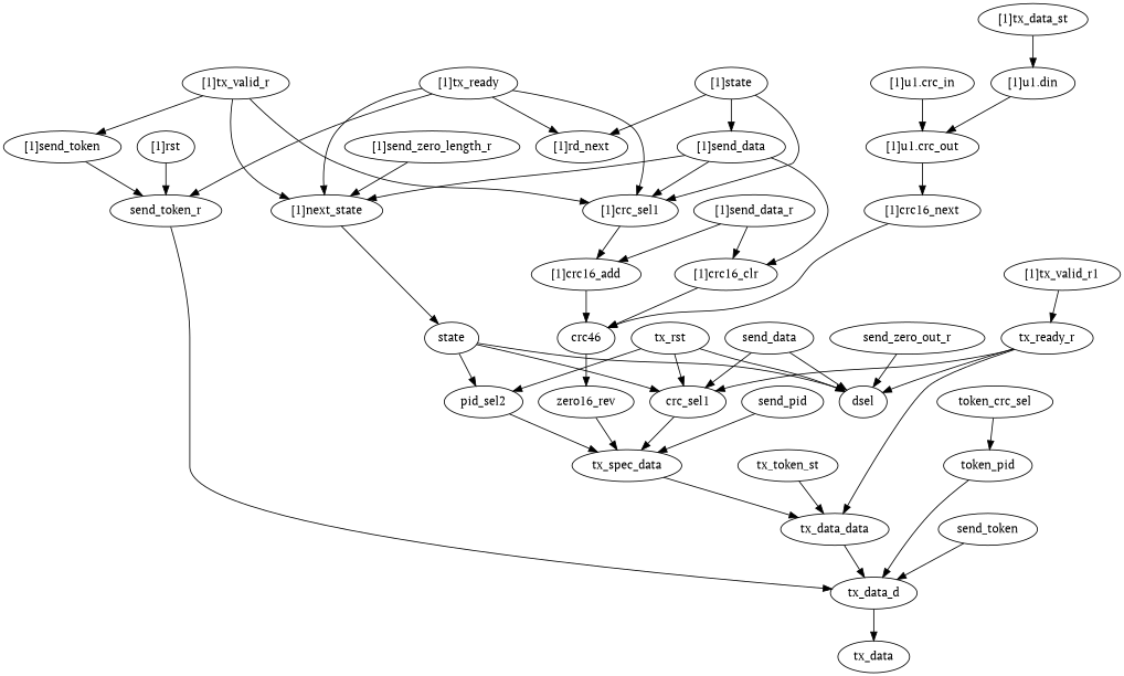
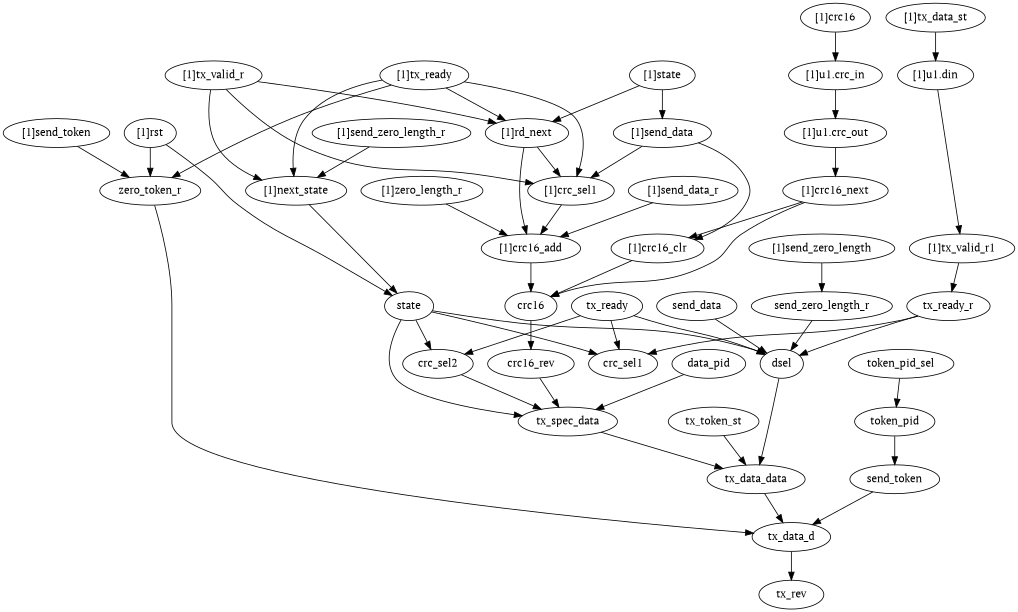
  strict digraph {
    fontname="PT Serif"
    node [complexity=4 fontname="PT Serif"]
    edge [fontname="PT Serif"]
    "[1]crc16_add" [complexity=43 importance=7.90688311657 rank=0.183881002711]
-   crc16 [complexity=42 importance=7.86094220098 rank=0.1871652905 label=crc46]
-   crc16_rev [complexity=10 importance=0.487852117541 rank=0.0487852117541 label=zero16_rev]
+   crc16 [complexity=42 importance=7.86094220098 rank=0.1871652905]
+   crc16_rev [complexity=10 importance=0.487852117541 rank=0.0487852117541]
    tx_spec_data [complexity=6 importance=0.224307246807 rank=0.0373845411345]
+   "[1]crc16" [complexity=144 importance=308.852035126 rank=2.14480579949]
    "[1]u1.crc_in" [complexity=144 importance=308.796726806 rank=2.14442171393]
    "[1]u1.crc_out" [complexity=44 importance=7.91748433633 rank=0.179942825826]
    "[1]crc16_next" [complexity=44 importance=7.88859736914 rank=0.179286303844]
-   send_token_r [importance=0.233933909394 rank=0.0584834773484]
+   send_token_r [importance=0.233933909394 rank=0.0584834773484 label=zero_token_r]
    tx_data_d [complexity=2 importance=0.107904009017 rank=0.0539520045086]
-   tx_data [complexity=0 importance=0.044774194965 rank=0.0]
+   tx_data [complexity=0 importance=0.044774194965 rank=0.0 label=tx_rev]
    "[1]tx_valid_r" [complexity=14 importance=2.14297153586 rank=0.153069395418]
    "[1]rd_next" [complexity=49 importance=7.92429935382 rank=0.161720394976]
    "[1]next_state" [complexity=11 importance=2.11719094698 rank=0.192471904271]
    "[1]crc_sel1" [complexity=49 importance=7.92612701791 rank=0.161757694243]
    state [complexity=9 importance=2.09159828021 rank=0.232399808912]
-   crc_sel2 [complexity=8 importance=0.687979757439 rank=0.0859974696799 label=pid_sel2]
+   crc_sel2 [complexity=8 importance=0.687979757439 rank=0.0859974696799]
    crc_sel1 [complexity=9 importance=1.14078013538 rank=0.126753348375]
    dsel [complexity=5 importance=0.356969548787 rank=0.0713939097575]
    "[1]rst" [complexity=10 importance=4.19640758674 rank=0.419640758674]
    tx_data_data [importance=0.166022818257 rank=0.0415057045643]
    "[1]send_token" [complexity=5 importance=0.481078845103 rank=0.0962157690207]
    "[1]send_zero_length_r" [complexity=13 importance=4.2541984989 rank=0.327246038377]
    n24 [complexity=6 importance=0.179233844573 label=tx_token_st rank=0.0298723074288]
    send_data [complexity=12 importance=1.15399116169 rank=0.0961659301411]
    "[1]send_data" [complexity=17 importance=8.48197481424 rank=0.498939694955]
    "[1]crc16_clr" [complexity=43 importance=15.7377789512 rank=0.365994859331]
    "[1]u1.din" [complexity=134 importance=245.458528242 rank=1.83178006151]
+   "[1]zero_length_r" [complexity=49 importance=7.93169475944 rank=0.161871321621]
    send_token [importance=0.22901904435 rank=0.0572547610876]
-   data_pid [complexity=8 importance=0.244123851742 rank=0.0305154814677 label=send_pid]
+   data_pid [complexity=8 importance=0.244123851742 rank=0.0305154814677]
    "[1]send_data_r" [complexity=46 importance=15.7514028262 rank=0.34242180057]
    token_pid [importance=0.127720613952 rank=0.0319301534879]
    n34 [complexity=12 importance=1.16656072426 label=tx_ready_r rank=0.0972133936879]
-   tx_ready [complexity=9 importance=0.701190783755 rank=0.0779100870839 label=tx_rst]
+   tx_ready [complexity=9 importance=0.701190783755 rank=0.0779100870839]
    "[1]tx_ready" [complexity=16 importance=6.36478386726 rank=0.397798991704]
    "[1]tx_data_st" [complexity=134 importance=245.471739268 rank=1.83187865126]
-   send_zero_length_r [complexity=7 importance=0.733755702509 rank=0.104822243216 label=send_zero_out_r]
+   "[1]send_zero_length" [complexity=9 importance=0.746966728825 rank=0.0829963032027]
+   send_zero_length_r [complexity=7 importance=0.733755702509 rank=0.104822243216]
    "[1]state" [complexity=14 importance=14.8479956368 rank=1.06057111691]
    "[1]tx_valid_r1" [complexity=14 importance=1.1916996344 rank=0.0851214024575]
-   token_pid_sel [complexity=5 importance=0.524093482122 rank=0.104818696424 label=token_crc_sel]
+   token_pid_sel [complexity=5 importance=0.524093482122 rank=0.104818696424]
    "[1]crc16_add" -> crc16
    crc16 -> crc16_rev
    crc16_rev -> tx_spec_data
    tx_spec_data -> tx_data_data
+   "[1]crc16" -> "[1]u1.crc_in"
    "[1]u1.crc_in" -> "[1]u1.crc_out"
    "[1]u1.crc_out" -> "[1]crc16_next"
    "[1]crc16_next" -> crc16
    send_token_r -> tx_data_d
    tx_data_d -> tx_data
-   "[1]tx_valid_r" -> "[1]send_token"
+   "[1]tx_valid_r" -> "[1]rd_next"
    "[1]tx_valid_r" -> "[1]next_state"
    "[1]tx_valid_r" -> "[1]crc_sel1"
+   "[1]rd_next" -> "[1]crc16_add"
    "[1]next_state" -> state
    "[1]crc_sel1" -> "[1]crc16_add"
    state -> crc_sel2
    state -> crc_sel1
    state -> dsel
    crc_sel2 -> tx_spec_data
-   crc_sel1 -> tx_spec_data
-   n34 -> tx_data_data
+   state -> tx_spec_data
+   dsel -> tx_data_data
    "[1]rst" -> send_token_r
+   "[1]rst" -> state
    tx_data_data -> tx_data_d
    "[1]send_token" -> send_token_r
    "[1]send_zero_length_r" -> "[1]next_state"
    n24 -> tx_data_data
-   send_data -> crc_sel1
    send_data -> dsel
-   "[1]send_data" -> "[1]next_state"
    "[1]send_data" -> "[1]crc_sel1"
    "[1]send_data" -> "[1]crc16_clr"
    "[1]crc16_clr" -> crc16
-   "[1]u1.din" -> "[1]u1.crc_out"
+   "[1]u1.din" -> "[1]tx_valid_r1"
+   "[1]zero_length_r" -> "[1]crc16_add"
    send_token -> tx_data_d
    data_pid -> tx_spec_data
    "[1]send_data_r" -> "[1]crc16_add"
-   "[1]send_data_r" -> "[1]crc16_clr"
-   token_pid -> tx_data_d
+   "[1]crc16_next" -> "[1]crc16_clr"
+   token_pid -> send_token
    n34 -> crc_sel1
    n34 -> dsel
    tx_ready -> crc_sel2
    tx_ready -> crc_sel1
    tx_ready -> dsel
    "[1]tx_ready" -> send_token_r
    "[1]tx_ready" -> "[1]rd_next"
    "[1]tx_ready" -> "[1]next_state"
    "[1]tx_ready" -> "[1]crc_sel1"
    "[1]tx_data_st" -> "[1]u1.din"
+   "[1]send_zero_length" -> send_zero_length_r
    send_zero_length_r -> dsel
    "[1]state" -> "[1]rd_next"
-   "[1]state" -> "[1]crc_sel1"
+   "[1]rd_next" -> "[1]crc_sel1"
    "[1]state" -> "[1]send_data"
    "[1]tx_valid_r1" -> n34
    token_pid_sel -> token_pid
  }
